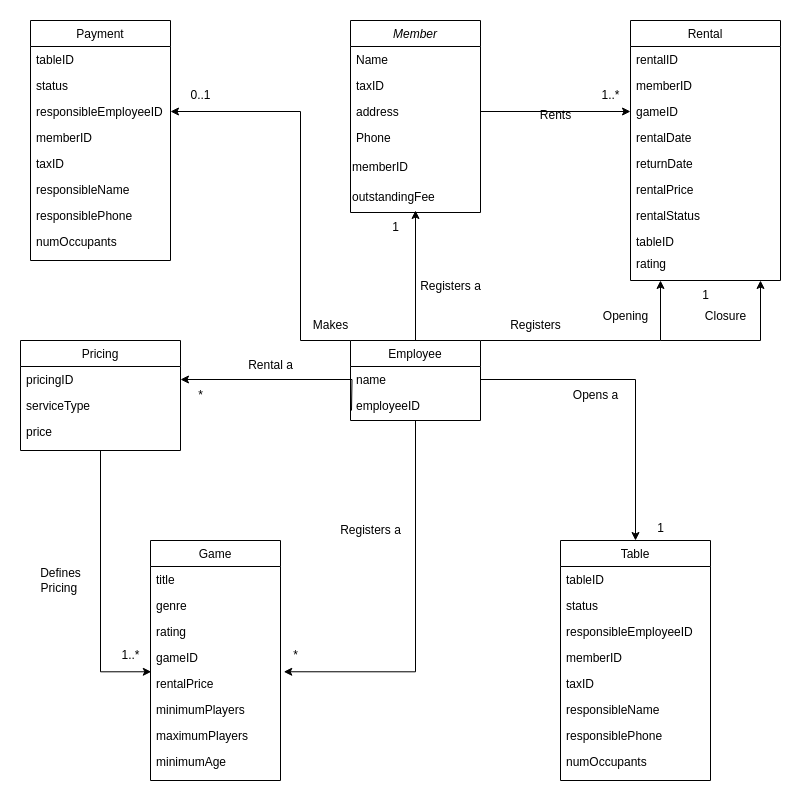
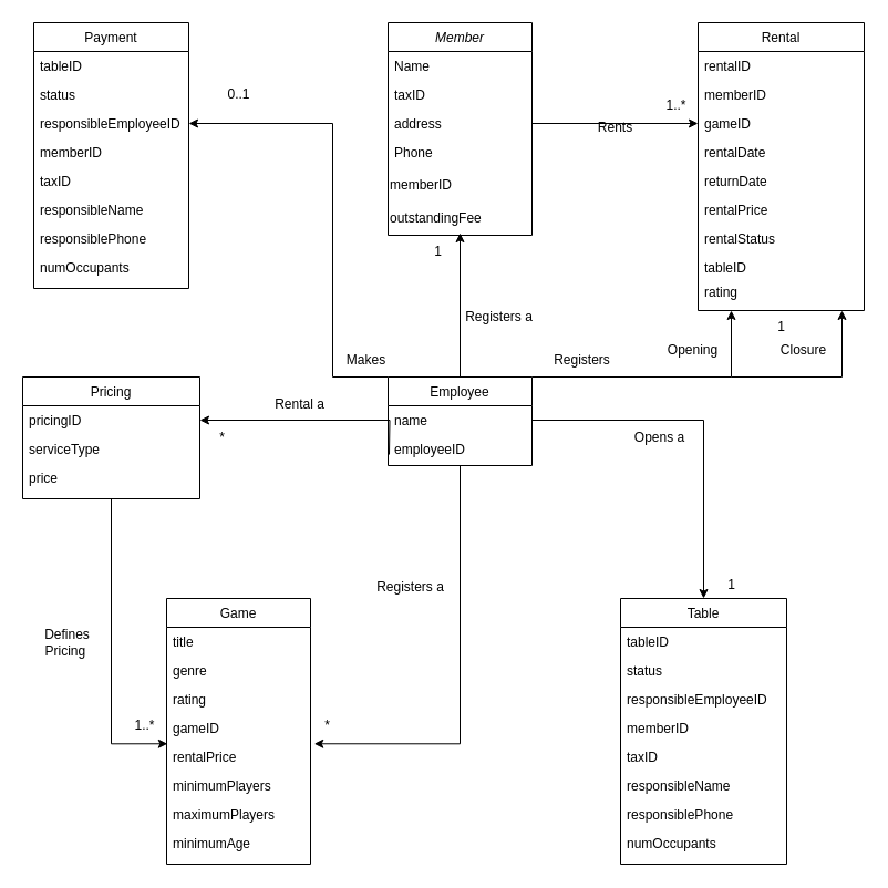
  <mxCell id="0" />
  <mxCell id="1" parent="0" />
  <mxCell id="2" value="Member" style="swimlane;fontStyle=2;align=center;verticalAlign=top;childLayout=stackLayout;horizontal=1;startSize=26;horizontalStack=0;resizeParent=1;resizeLast=0;collapsible=1;marginBottom=0;rounded=0;shadow=0;strokeWidth=1;" parent="1" vertex="1"><mxGeometry x="350" y="20" width="130" height="192" as="geometry"><mxRectangle x="230" y="140" width="160" height="26" as="alternateBounds" /></mxGeometry></mxCell>
  <mxCell id="3" value="Name" style="text;align=left;verticalAlign=top;spacingLeft=4;spacingRight=4;overflow=hidden;rotatable=0;points=[[0,0.5],[1,0.5]];portConstraint=eastwest;" parent="2" vertex="1"><mxGeometry y="26" width="130" height="26" as="geometry" /></mxCell>
  <mxCell id="4" value="taxID" style="text;align=left;verticalAlign=top;spacingLeft=4;spacingRight=4;overflow=hidden;rotatable=0;points=[[0,0.5],[1,0.5]];portConstraint=eastwest;rounded=0;shadow=0;html=0;" parent="2" vertex="1"><mxGeometry y="52" width="130" height="26" as="geometry" /></mxCell>
  <mxCell id="5" value="address" style="text;align=left;verticalAlign=top;spacingLeft=4;spacingRight=4;overflow=hidden;rotatable=0;points=[[0,0.5],[1,0.5]];portConstraint=eastwest;rounded=0;shadow=0;html=0;" parent="2" vertex="1"><mxGeometry y="78" width="130" height="26" as="geometry" /></mxCell>
  <mxCell id="6" value="Phone" style="text;align=left;verticalAlign=top;spacingLeft=4;spacingRight=4;overflow=hidden;rotatable=0;points=[[0,0.5],[1,0.5]];portConstraint=eastwest;" parent="2" vertex="1"><mxGeometry y="104" width="130" height="28" as="geometry" /></mxCell>
  <mxCell id="7" value="memberID" style="text;html=1;align=left;verticalAlign=middle;resizable=0;points=[];autosize=1;strokeColor=none;fillColor=none;" parent="2" vertex="1"><mxGeometry y="132" width="130" height="30" as="geometry" /></mxCell>
  <mxCell id="8" value="outstandingFee&lt;br&gt;" style="text;html=1;align=left;verticalAlign=middle;resizable=0;points=[];autosize=1;strokeColor=none;fillColor=none;" parent="2" vertex="1"><mxGeometry y="162" width="130" height="30" as="geometry" /></mxCell>
  <mxCell id="9" style="edgeStyle=orthogonalEdgeStyle;rounded=0;orthogonalLoop=1;jettySize=auto;html=1;" parent="1" source="12" edge="1"><mxGeometry relative="1" as="geometry"><mxPoint x="415" y="210" as="targetPoint" /></mxGeometry></mxCell>
  <mxCell id="10" style="edgeStyle=orthogonalEdgeStyle;rounded=0;orthogonalLoop=1;jettySize=auto;html=1;entryX=1.025;entryY=0.049;entryDx=0;entryDy=0;entryPerimeter=0;" parent="1" source="12" target="29" edge="1"><mxGeometry relative="1" as="geometry" /></mxCell>
  <mxCell id="11" style="edgeStyle=orthogonalEdgeStyle;rounded=0;orthogonalLoop=1;jettySize=auto;html=1;exitX=1;exitY=0;exitDx=0;exitDy=0;" parent="1" source="12" edge="1"><mxGeometry relative="1" as="geometry"><mxPoint x="490" y="340" as="sourcePoint" /><mxPoint x="660" y="280" as="targetPoint" /><Array as="points"><mxPoint x="660" y="340" /><mxPoint x="660" y="280" /></Array></mxGeometry></mxCell>
  <mxCell id="12" value="Employee" style="swimlane;fontStyle=0;align=center;verticalAlign=top;childLayout=stackLayout;horizontal=1;startSize=26;horizontalStack=0;resizeParent=1;resizeLast=0;collapsible=1;marginBottom=0;rounded=0;shadow=0;strokeWidth=1;" parent="1" vertex="1"><mxGeometry x="350" y="340" width="130" height="80" as="geometry"><mxRectangle x="130" y="380" width="160" height="26" as="alternateBounds" /></mxGeometry></mxCell>
  <mxCell id="13" value="name" style="text;align=left;verticalAlign=top;spacingLeft=4;spacingRight=4;overflow=hidden;rotatable=0;points=[[0,0.5],[1,0.5]];portConstraint=eastwest;" parent="12" vertex="1"><mxGeometry y="26" width="130" height="26" as="geometry" /></mxCell>
  <mxCell id="14" value="employeeID" style="text;align=left;verticalAlign=top;spacingLeft=4;spacingRight=4;overflow=hidden;rotatable=0;points=[[0,0.5],[1,0.5]];portConstraint=eastwest;rounded=0;shadow=0;html=0;" parent="12" vertex="1"><mxGeometry y="52" width="130" height="28" as="geometry" /></mxCell>
  <mxCell id="15" value="Table" style="swimlane;fontStyle=0;align=center;verticalAlign=top;childLayout=stackLayout;horizontal=1;startSize=26;horizontalStack=0;resizeParent=1;resizeLast=0;collapsible=1;marginBottom=0;rounded=0;shadow=0;strokeWidth=1;" parent="1" vertex="1"><mxGeometry x="560" y="540" width="150" height="240" as="geometry"><mxRectangle x="340" y="380" width="170" height="26" as="alternateBounds" /></mxGeometry></mxCell>
  <mxCell id="16" value="tableID" style="text;align=left;verticalAlign=top;spacingLeft=4;spacingRight=4;overflow=hidden;rotatable=0;points=[[0,0.5],[1,0.5]];portConstraint=eastwest;" parent="15" vertex="1"><mxGeometry y="26" width="150" height="26" as="geometry" /></mxCell>
  <mxCell id="17" value="status" style="text;align=left;verticalAlign=top;spacingLeft=4;spacingRight=4;overflow=hidden;rotatable=0;points=[[0,0.5],[1,0.5]];portConstraint=eastwest;" parent="15" vertex="1"><mxGeometry y="52" width="150" height="26" as="geometry" /></mxCell>
  <mxCell id="18" value="responsibleEmployeeID" style="text;align=left;verticalAlign=top;spacingLeft=4;spacingRight=4;overflow=hidden;rotatable=0;points=[[0,0.5],[1,0.5]];portConstraint=eastwest;" parent="15" vertex="1"><mxGeometry y="78" width="150" height="26" as="geometry" /></mxCell>
  <mxCell id="19" value="memberID" style="text;align=left;verticalAlign=top;spacingLeft=4;spacingRight=4;overflow=hidden;rotatable=0;points=[[0,0.5],[1,0.5]];portConstraint=eastwest;" parent="15" vertex="1"><mxGeometry y="104" width="150" height="26" as="geometry" /></mxCell>
  <mxCell id="20" value="taxID" style="text;align=left;verticalAlign=top;spacingLeft=4;spacingRight=4;overflow=hidden;rotatable=0;points=[[0,0.5],[1,0.5]];portConstraint=eastwest;" parent="15" vertex="1"><mxGeometry y="130" width="150" height="26" as="geometry" /></mxCell>
  <mxCell id="21" value="responsibleName" style="text;align=left;verticalAlign=top;spacingLeft=4;spacingRight=4;overflow=hidden;rotatable=0;points=[[0,0.5],[1,0.5]];portConstraint=eastwest;" parent="15" vertex="1"><mxGeometry y="156" width="150" height="26" as="geometry" /></mxCell>
  <mxCell id="22" value="responsiblePhone" style="text;align=left;verticalAlign=top;spacingLeft=4;spacingRight=4;overflow=hidden;rotatable=0;points=[[0,0.5],[1,0.5]];portConstraint=eastwest;" parent="15" vertex="1"><mxGeometry y="182" width="150" height="26" as="geometry" /></mxCell>
  <mxCell id="23" value="numOccupants&#10;" style="text;align=left;verticalAlign=top;spacingLeft=4;spacingRight=4;overflow=hidden;rotatable=0;points=[[0,0.5],[1,0.5]];portConstraint=eastwest;" parent="15" vertex="1"><mxGeometry y="208" width="150" height="26" as="geometry" /></mxCell>
  <mxCell id="24" value="Game" style="swimlane;fontStyle=0;align=center;verticalAlign=top;childLayout=stackLayout;horizontal=1;startSize=26;horizontalStack=0;resizeParent=1;resizeLast=0;collapsible=1;marginBottom=0;rounded=0;shadow=0;strokeWidth=1;" parent="1" vertex="1"><mxGeometry x="150" y="540" width="130" height="240" as="geometry"><mxRectangle x="550" y="140" width="160" height="26" as="alternateBounds" /></mxGeometry></mxCell>
  <mxCell id="25" value="title " style="text;align=left;verticalAlign=top;spacingLeft=4;spacingRight=4;overflow=hidden;rotatable=0;points=[[0,0.5],[1,0.5]];portConstraint=eastwest;" parent="24" vertex="1"><mxGeometry y="26" width="130" height="26" as="geometry" /></mxCell>
  <mxCell id="26" value="genre" style="text;align=left;verticalAlign=top;spacingLeft=4;spacingRight=4;overflow=hidden;rotatable=0;points=[[0,0.5],[1,0.5]];portConstraint=eastwest;rounded=0;shadow=0;html=0;" parent="24" vertex="1"><mxGeometry y="52" width="130" height="26" as="geometry" /></mxCell>
  <mxCell id="27" value="rating" style="text;align=left;verticalAlign=top;spacingLeft=4;spacingRight=4;overflow=hidden;rotatable=0;points=[[0,0.5],[1,0.5]];portConstraint=eastwest;rounded=0;shadow=0;html=0;" parent="24" vertex="1"><mxGeometry y="78" width="130" height="26" as="geometry" /></mxCell>
  <mxCell id="28" value="gameID" style="text;align=left;verticalAlign=top;spacingLeft=4;spacingRight=4;overflow=hidden;rotatable=0;points=[[0,0.5],[1,0.5]];portConstraint=eastwest;rounded=0;shadow=0;html=0;" parent="24" vertex="1"><mxGeometry y="104" width="130" height="26" as="geometry" /></mxCell>
  <mxCell id="29" value="rentalPrice" style="text;align=left;verticalAlign=top;spacingLeft=4;spacingRight=4;overflow=hidden;rotatable=0;points=[[0,0.5],[1,0.5]];portConstraint=eastwest;rounded=0;shadow=0;html=0;" parent="24" vertex="1"><mxGeometry y="130" width="130" height="26" as="geometry" /></mxCell>
  <mxCell id="30" value="minimumPlayers" style="text;align=left;verticalAlign=top;spacingLeft=4;spacingRight=4;overflow=hidden;rotatable=0;points=[[0,0.5],[1,0.5]];portConstraint=eastwest;" parent="24" vertex="1"><mxGeometry y="156" width="130" height="26" as="geometry" /></mxCell>
  <mxCell id="31" value="maximumPlayers" style="text;align=left;verticalAlign=top;spacingLeft=4;spacingRight=4;overflow=hidden;rotatable=0;points=[[0,0.5],[1,0.5]];portConstraint=eastwest;" parent="24" vertex="1"><mxGeometry y="182" width="130" height="26" as="geometry" /></mxCell>
  <mxCell id="32" value="minimumAge" style="text;align=left;verticalAlign=top;spacingLeft=4;spacingRight=4;overflow=hidden;rotatable=0;points=[[0,0.5],[1,0.5]];portConstraint=eastwest;" parent="24" vertex="1"><mxGeometry y="208" width="130" height="32" as="geometry" /></mxCell>
  <mxCell id="33" value="Payment" style="swimlane;fontStyle=0;align=center;verticalAlign=top;childLayout=stackLayout;horizontal=1;startSize=26;horizontalStack=0;resizeParent=1;resizeLast=0;collapsible=1;marginBottom=0;rounded=0;shadow=0;strokeWidth=1;" parent="1" vertex="1"><mxGeometry x="30" y="20" width="140" height="240" as="geometry"><mxRectangle x="340" y="380" width="170" height="26" as="alternateBounds" /></mxGeometry></mxCell>
  <mxCell id="34" value="tableID" style="text;align=left;verticalAlign=top;spacingLeft=4;spacingRight=4;overflow=hidden;rotatable=0;points=[[0,0.5],[1,0.5]];portConstraint=eastwest;" parent="33" vertex="1"><mxGeometry y="26" width="140" height="26" as="geometry" /></mxCell>
  <mxCell id="35" value="status" style="text;align=left;verticalAlign=top;spacingLeft=4;spacingRight=4;overflow=hidden;rotatable=0;points=[[0,0.5],[1,0.5]];portConstraint=eastwest;" parent="33" vertex="1"><mxGeometry y="52" width="140" height="26" as="geometry" /></mxCell>
  <mxCell id="36" value="responsibleEmployeeID" style="text;align=left;verticalAlign=top;spacingLeft=4;spacingRight=4;overflow=hidden;rotatable=0;points=[[0,0.5],[1,0.5]];portConstraint=eastwest;" parent="33" vertex="1"><mxGeometry y="78" width="140" height="26" as="geometry" /></mxCell>
  <mxCell id="37" value="memberID" style="text;align=left;verticalAlign=top;spacingLeft=4;spacingRight=4;overflow=hidden;rotatable=0;points=[[0,0.5],[1,0.5]];portConstraint=eastwest;" parent="33" vertex="1"><mxGeometry y="104" width="140" height="26" as="geometry" /></mxCell>
  <mxCell id="38" value="taxID" style="text;align=left;verticalAlign=top;spacingLeft=4;spacingRight=4;overflow=hidden;rotatable=0;points=[[0,0.5],[1,0.5]];portConstraint=eastwest;" parent="33" vertex="1"><mxGeometry y="130" width="140" height="26" as="geometry" /></mxCell>
  <mxCell id="39" value="responsibleName" style="text;align=left;verticalAlign=top;spacingLeft=4;spacingRight=4;overflow=hidden;rotatable=0;points=[[0,0.5],[1,0.5]];portConstraint=eastwest;" parent="33" vertex="1"><mxGeometry y="156" width="140" height="26" as="geometry" /></mxCell>
  <mxCell id="40" value="responsiblePhone" style="text;align=left;verticalAlign=top;spacingLeft=4;spacingRight=4;overflow=hidden;rotatable=0;points=[[0,0.5],[1,0.5]];portConstraint=eastwest;" parent="33" vertex="1"><mxGeometry y="182" width="140" height="26" as="geometry" /></mxCell>
  <mxCell id="41" value="numOccupants&#10;" style="text;align=left;verticalAlign=top;spacingLeft=4;spacingRight=4;overflow=hidden;rotatable=0;points=[[0,0.5],[1,0.5]];portConstraint=eastwest;" parent="33" vertex="1"><mxGeometry y="208" width="140" height="26" as="geometry" /></mxCell>
  <mxCell id="42" style="edgeStyle=orthogonalEdgeStyle;rounded=0;orthogonalLoop=1;jettySize=auto;html=1;entryX=0.006;entryY=0.049;entryDx=0;entryDy=0;entryPerimeter=0;" parent="1" source="43" target="29" edge="1"><mxGeometry relative="1" as="geometry" /></mxCell>
  <mxCell id="43" value="Pricing" style="swimlane;fontStyle=0;align=center;verticalAlign=top;childLayout=stackLayout;horizontal=1;startSize=26;horizontalStack=0;resizeParent=1;resizeLast=0;collapsible=1;marginBottom=0;rounded=0;shadow=0;strokeWidth=1;" parent="1" vertex="1"><mxGeometry x="20" y="340" width="160" height="110" as="geometry"><mxRectangle x="130" y="380" width="160" height="26" as="alternateBounds" /></mxGeometry></mxCell>
  <mxCell id="44" value="pricingID" style="text;align=left;verticalAlign=top;spacingLeft=4;spacingRight=4;overflow=hidden;rotatable=0;points=[[0,0.5],[1,0.5]];portConstraint=eastwest;" parent="43" vertex="1"><mxGeometry y="26" width="160" height="26" as="geometry" /></mxCell>
  <mxCell id="45" value="serviceType" style="text;align=left;verticalAlign=top;spacingLeft=4;spacingRight=4;overflow=hidden;rotatable=0;points=[[0,0.5],[1,0.5]];portConstraint=eastwest;rounded=0;shadow=0;html=0;" parent="43" vertex="1"><mxGeometry y="52" width="160" height="26" as="geometry" /></mxCell>
  <mxCell id="46" value="price" style="text;align=left;verticalAlign=top;spacingLeft=4;spacingRight=4;overflow=hidden;rotatable=0;points=[[0,0.5],[1,0.5]];portConstraint=eastwest;rounded=0;shadow=0;html=0;" parent="43" vertex="1"><mxGeometry y="78" width="160" height="26" as="geometry" /></mxCell>
  <mxCell id="47" value="Rental" style="swimlane;fontStyle=0;align=center;verticalAlign=top;childLayout=stackLayout;horizontal=1;startSize=26;horizontalStack=0;resizeParent=1;resizeLast=0;collapsible=1;marginBottom=0;rounded=0;shadow=0;strokeWidth=1;" parent="1" vertex="1"><mxGeometry x="630" y="20" width="150" height="260" as="geometry"><mxRectangle x="340" y="380" width="170" height="26" as="alternateBounds" /></mxGeometry></mxCell>
  <mxCell id="48" value="rentalID" style="text;align=left;verticalAlign=top;spacingLeft=4;spacingRight=4;overflow=hidden;rotatable=0;points=[[0,0.5],[1,0.5]];portConstraint=eastwest;" parent="47" vertex="1"><mxGeometry y="26" width="150" height="26" as="geometry" /></mxCell>
  <mxCell id="49" value="memberID" style="text;align=left;verticalAlign=top;spacingLeft=4;spacingRight=4;overflow=hidden;rotatable=0;points=[[0,0.5],[1,0.5]];portConstraint=eastwest;" parent="47" vertex="1"><mxGeometry y="52" width="150" height="26" as="geometry" /></mxCell>
  <mxCell id="50" value="gameID" style="text;align=left;verticalAlign=top;spacingLeft=4;spacingRight=4;overflow=hidden;rotatable=0;points=[[0,0.5],[1,0.5]];portConstraint=eastwest;" parent="47" vertex="1"><mxGeometry y="78" width="150" height="26" as="geometry" /></mxCell>
  <mxCell id="51" value="rentalDate" style="text;align=left;verticalAlign=top;spacingLeft=4;spacingRight=4;overflow=hidden;rotatable=0;points=[[0,0.5],[1,0.5]];portConstraint=eastwest;" parent="47" vertex="1"><mxGeometry y="104" width="150" height="26" as="geometry" /></mxCell>
  <mxCell id="52" value="returnDate" style="text;align=left;verticalAlign=top;spacingLeft=4;spacingRight=4;overflow=hidden;rotatable=0;points=[[0,0.5],[1,0.5]];portConstraint=eastwest;" parent="47" vertex="1"><mxGeometry y="130" width="150" height="26" as="geometry" /></mxCell>
  <mxCell id="53" value="rentalPrice" style="text;align=left;verticalAlign=top;spacingLeft=4;spacingRight=4;overflow=hidden;rotatable=0;points=[[0,0.5],[1,0.5]];portConstraint=eastwest;" parent="47" vertex="1"><mxGeometry y="156" width="150" height="26" as="geometry" /></mxCell>
  <mxCell id="54" value="rentalStatus" style="text;align=left;verticalAlign=top;spacingLeft=4;spacingRight=4;overflow=hidden;rotatable=0;points=[[0,0.5],[1,0.5]];portConstraint=eastwest;" parent="47" vertex="1"><mxGeometry y="182" width="150" height="26" as="geometry" /></mxCell>
  <mxCell id="55" value="tableID" style="text;align=left;verticalAlign=top;spacingLeft=4;spacingRight=4;overflow=hidden;rotatable=0;points=[[0,0.5],[1,0.5]];portConstraint=eastwest;" parent="47" vertex="1"><mxGeometry y="208" width="150" height="22" as="geometry" /></mxCell>
  <mxCell id="56" value="rating" style="text;align=left;verticalAlign=top;spacingLeft=4;spacingRight=4;overflow=hidden;rotatable=0;points=[[0,0.5],[1,0.5]];portConstraint=eastwest;" parent="47" vertex="1"><mxGeometry y="230" width="150" height="22" as="geometry" /></mxCell>
  <mxCell id="57" value="Rents" style="text;html=1;align=center;verticalAlign=middle;resizable=0;points=[];autosize=1;strokeColor=none;fillColor=none;" parent="1" vertex="1"><mxGeometry x="530" y="100" width="50" height="30" as="geometry" /></mxCell>
  <mxCell id="58" value="Rental a" style="text;html=1;align=center;verticalAlign=middle;resizable=0;points=[];autosize=1;strokeColor=none;fillColor=none;" parent="1" vertex="1"><mxGeometry x="230" y="350" width="80" height="30" as="geometry" /></mxCell>
  <mxCell id="59" style="edgeStyle=orthogonalEdgeStyle;rounded=0;orthogonalLoop=1;jettySize=auto;html=1;entryX=1;entryY=0.5;entryDx=0;entryDy=0;" parent="1" target="44" edge="1"><mxGeometry relative="1" as="geometry"><mxPoint x="351" y="410" as="sourcePoint" /></mxGeometry></mxCell>
  <mxCell id="60" value="Registers a" style="text;html=1;align=center;verticalAlign=middle;resizable=0;points=[];autosize=1;strokeColor=none;fillColor=none;" parent="1" vertex="1"><mxGeometry y="271" width="80" height="30" as="geometry" x="410" /></mxCell>
  <mxCell id="61" style="edgeStyle=orthogonalEdgeStyle;rounded=0;orthogonalLoop=1;jettySize=auto;html=1;entryX=0;entryY=0.5;entryDx=0;entryDy=0;" parent="1" source="5" target="50" edge="1"><mxGeometry relative="1" as="geometry" /></mxCell>
  <mxCell id="62" value="Registers a" style="text;html=1;align=center;verticalAlign=middle;resizable=0;points=[];autosize=1;strokeColor=none;fillColor=none;" parent="1" vertex="1"><mxGeometry x="330" y="515" width="80" height="30" as="geometry" /></mxCell>
  <mxCell id="63" style="edgeStyle=orthogonalEdgeStyle;rounded=0;orthogonalLoop=1;jettySize=auto;html=1;entryX=0.5;entryY=0;entryDx=0;entryDy=0;" parent="1" source="13" target="15" edge="1"><mxGeometry relative="1" as="geometry" /></mxCell>
  <mxCell id="64" value="Opens a" style="text;html=1;align=center;verticalAlign=middle;resizable=0;points=[];autosize=1;strokeColor=none;fillColor=none;" parent="1" vertex="1"><mxGeometry x="560" width="70" height="30" as="geometry" y="380" /></mxCell>
  <mxCell id="65" value="Defines&lt;br&gt;Pricing&amp;nbsp;" style="text;html=1;align=center;verticalAlign=middle;resizable=0;points=[];autosize=1;strokeColor=none;fillColor=none;" parent="1" vertex="1"><mxGeometry x="30" y="560" width="60" height="40" as="geometry" /></mxCell>
- <mxCell id="66" value="Registers" style="text;html=1;align=center;verticalAlign=middle;resizable=0;points=[];autosize=1;strokeColor=none;fillColor=none;" parent="1" vertex="1"><mxGeometry x="500" y="310" width="70" height="30" as="geometry" /></mxCell>
+ <mxCell id="66" value="Registers" style="text;html=1;align=center;verticalAlign=middle;resizable=0;points=[];autosize=1;strokeColor=none;fillColor=none;" parent="1" vertex="1"><mxGeometry x="490" y="310" width="70" height="30" as="geometry" /></mxCell>
  <mxCell id="67" value="" style="edgeStyle=none;orthogonalLoop=1;jettySize=auto;html=1;rounded=0;" parent="1" edge="1"><mxGeometry width="100" relative="1" as="geometry"><mxPoint x="660" y="340" as="sourcePoint" /><mxPoint x="760" y="280" as="targetPoint" /><Array as="points"><mxPoint x="760" y="340" /></Array></mxGeometry></mxCell>
  <mxCell id="68" value="Opening" style="text;html=1;align=center;verticalAlign=middle;resizable=0;points=[];autosize=1;strokeColor=none;fillColor=none;" parent="1" vertex="1"><mxGeometry x="590" y="301" width="70" height="30" as="geometry" /></mxCell>
  <mxCell id="69" value="Closure" style="text;html=1;align=center;verticalAlign=middle;resizable=0;points=[];autosize=1;strokeColor=none;fillColor=none;" parent="1" vertex="1"><mxGeometry x="695" y="301" width="60" height="30" as="geometry" /></mxCell>
  <mxCell id="70" style="edgeStyle=orthogonalEdgeStyle;rounded=0;orthogonalLoop=1;jettySize=auto;html=1;entryX=1;entryY=0.5;entryDx=0;entryDy=0;exitX=0;exitY=0;exitDx=0;exitDy=0;" parent="1" source="12" target="36" edge="1"><mxGeometry relative="1" as="geometry"><Array as="points"><mxPoint x="300" y="340" /><mxPoint x="300" y="111" /></Array></mxGeometry></mxCell>
  <mxCell id="71" value="Makes" style="text;html=1;align=center;verticalAlign=middle;resizable=0;points=[];autosize=1;strokeColor=none;fillColor=none;" parent="1" vertex="1"><mxGeometry x="300" y="310" width="60" height="30" as="geometry" /></mxCell>
- <mxCell id="72" value="0..1" style="text;html=1;align=center;verticalAlign=middle;resizable=0;points=[];autosize=1;strokeColor=none;fillColor=none;" parent="1" vertex="1"><mxGeometry x="180" y="80" width="40" height="30" as="geometry" /></mxCell>
+ <mxCell id="72" value="0..1" style="text;html=1;align=center;verticalAlign=middle;resizable=0;points=[];autosize=1;strokeColor=none;fillColor=none;" parent="1" vertex="1"><mxGeometry x="195" y="70" width="40" height="30" as="geometry" /></mxCell>
  <mxCell id="73" value="*" style="text;html=1;align=center;verticalAlign=middle;resizable=0;points=[];autosize=1;strokeColor=none;fillColor=none;" parent="1" vertex="1"><mxGeometry x="185" width="30" height="30" as="geometry" y="380" /></mxCell>
  <mxCell id="74" value="1..*" style="text;html=1;align=center;verticalAlign=middle;resizable=0;points=[];autosize=1;strokeColor=none;fillColor=none;" parent="1" vertex="1"><mxGeometry x="110" y="640" width="40" height="30" as="geometry" /></mxCell>
  <mxCell id="75" value="*" style="text;html=1;align=center;verticalAlign=middle;resizable=0;points=[];autosize=1;strokeColor=none;fillColor=none;" parent="1" vertex="1"><mxGeometry x="280" y="640" width="30" height="30" as="geometry" /></mxCell>
  <mxCell id="76" value="&lt;br&gt;1" style="text;html=1;align=center;verticalAlign=middle;resizable=0;points=[];autosize=1;strokeColor=none;fillColor=none;" parent="1" vertex="1"><mxGeometry x="645" y="500" width="30" height="40" as="geometry" /></mxCell>
  <mxCell id="77" value="1" style="text;html=1;align=center;verticalAlign=middle;resizable=0;points=[];autosize=1;strokeColor=none;fillColor=none;" parent="1" vertex="1"><mxGeometry x="690" y="280" width="30" height="30" as="geometry" /></mxCell>
  <mxCell id="78" value="1" style="text;html=1;align=center;verticalAlign=middle;resizable=0;points=[];autosize=1;strokeColor=none;fillColor=none;" parent="1" vertex="1"><mxGeometry x="380" y="212" width="30" height="30" as="geometry" /></mxCell>
  <mxCell id="79" value="1..*" style="text;html=1;align=center;verticalAlign=middle;resizable=0;points=[];autosize=1;strokeColor=none;fillColor=none;" parent="1" vertex="1"><mxGeometry x="590" y="80" width="40" height="30" as="geometry" /></mxCell>
